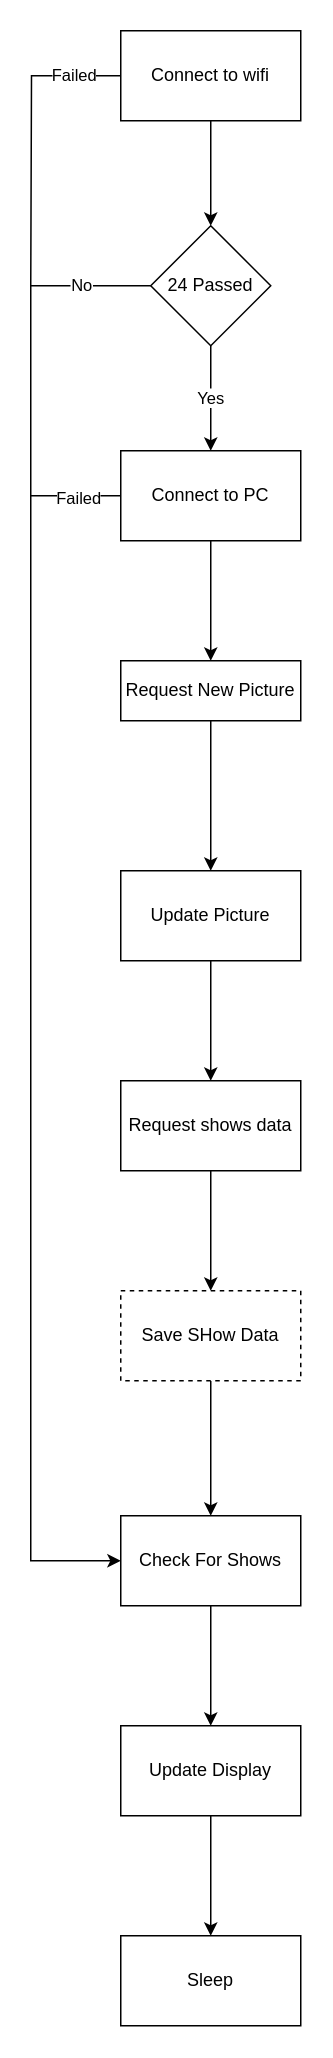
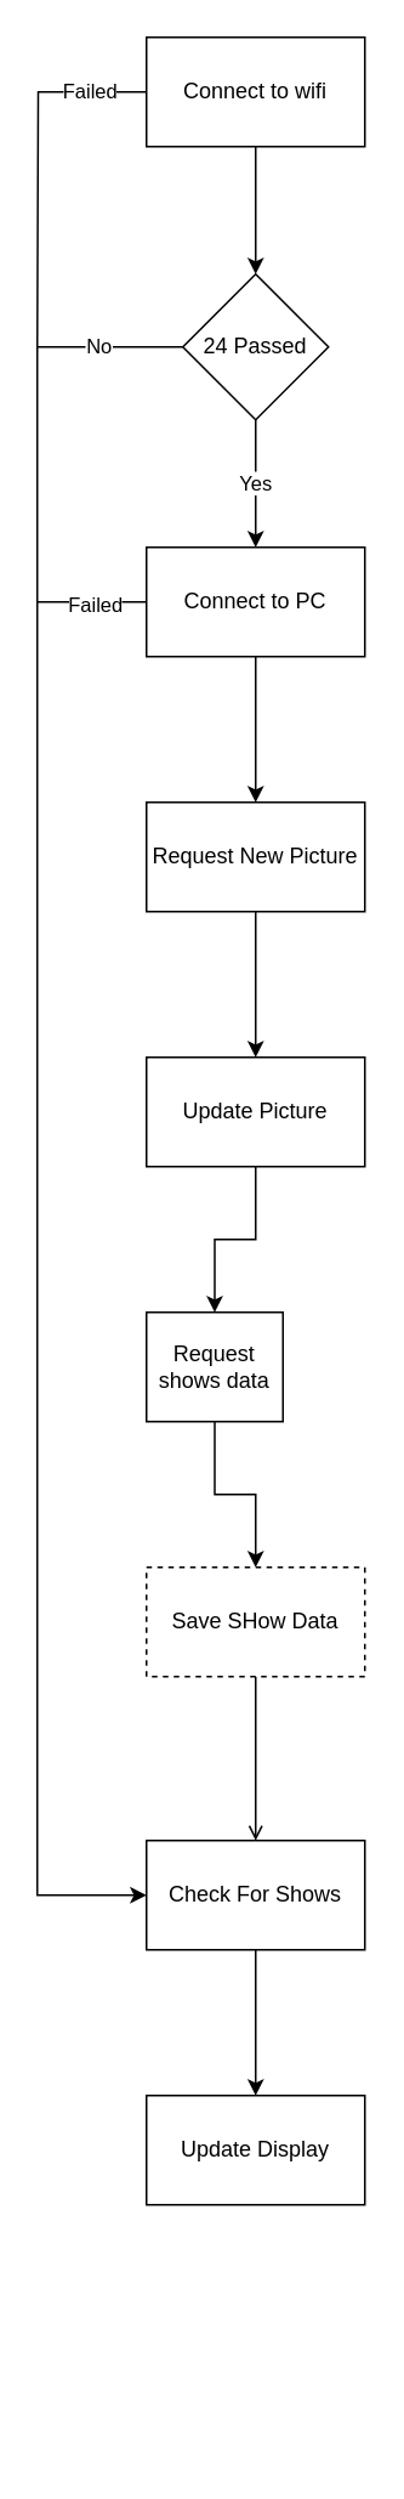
  <mxCell id="0" />
  <mxCell id="1" parent="0" />
  <mxCell id="2" value="" style="edgeStyle=orthogonalEdgeStyle;rounded=0;orthogonalLoop=1;jettySize=auto;html=1;" edge="1" parent="1" source="5" target="15"><mxGeometry relative="1" as="geometry" /></mxCell>
  <mxCell id="3" style="edgeStyle=orthogonalEdgeStyle;rounded=0;orthogonalLoop=1;jettySize=auto;html=1;exitX=0;exitY=0.5;exitDx=0;exitDy=0;endArrow=none;endFill=0;" edge="1" parent="1" source="5"><mxGeometry relative="1" as="geometry"><mxPoint x="20" y="190" as="targetPoint" /></mxGeometry></mxCell>
  <mxCell id="4" value="Failed" style="edgeLabel;html=1;align=center;verticalAlign=middle;resizable=0;points=[];" vertex="1" connectable="0" parent="3"><mxGeometry x="-0.679" y="-1" relative="1" as="geometry"><mxPoint as="offset" /></mxGeometry></mxCell>
  <mxCell id="5" value="Connect to wifi" style="whiteSpace=wrap;html=1;rounded=0;" vertex="1" parent="1"><mxGeometry x="80" y="20" width="120" height="60" as="geometry" /></mxCell>
  <mxCell id="6" value="" style="edgeStyle=orthogonalEdgeStyle;rounded=0;orthogonalLoop=1;jettySize=auto;html=1;" edge="1" parent="1" source="9" target="11"><mxGeometry relative="1" as="geometry" /></mxCell>
  <mxCell id="7" style="edgeStyle=orthogonalEdgeStyle;rounded=0;orthogonalLoop=1;jettySize=auto;html=1;endArrow=none;endFill=0;" edge="1" parent="1" source="9"><mxGeometry relative="1" as="geometry"><mxPoint x="20" y="330" as="targetPoint" /></mxGeometry></mxCell>
  <mxCell id="8" value="Failed" style="edgeLabel;html=1;align=center;verticalAlign=middle;resizable=0;points=[];" vertex="1" connectable="0" parent="7"><mxGeometry x="-0.056" y="1" relative="1" as="geometry"><mxPoint as="offset" /></mxGeometry></mxCell>
  <mxCell id="9" value="Connect to PC" style="whiteSpace=wrap;html=1;rounded=0;" vertex="1" parent="1"><mxGeometry x="80" y="300" width="120" height="60" as="geometry" /></mxCell>
  <mxCell id="10" value="" style="edgeStyle=orthogonalEdgeStyle;rounded=0;orthogonalLoop=1;jettySize=auto;html=1;" edge="1" parent="1" source="11" target="17"><mxGeometry relative="1" as="geometry" /></mxCell>
- <mxCell id="11" value="Request New Picture" style="whiteSpace=wrap;html=1;rounded=0;" vertex="1" parent="1"><mxGeometry x="80" y="440" width="120" height="40" as="geometry" /></mxCell>
+ <mxCell id="11" value="Request New Picture" style="whiteSpace=wrap;html=1;rounded=0;" vertex="1" parent="1"><mxGeometry x="80" y="440" width="120" height="60" as="geometry" /></mxCell>
  <mxCell id="12" value="Yes" style="edgeStyle=orthogonalEdgeStyle;rounded=0;orthogonalLoop=1;jettySize=auto;html=1;entryX=0.5;entryY=0;entryDx=0;entryDy=0;" edge="1" parent="1" source="15" target="9"><mxGeometry relative="1" as="geometry" /></mxCell>
  <mxCell id="13" style="edgeStyle=orthogonalEdgeStyle;rounded=0;orthogonalLoop=1;jettySize=auto;html=1;entryX=0;entryY=0.5;entryDx=0;entryDy=0;" edge="1" parent="1" source="15" target="21"><mxGeometry relative="1" as="geometry"><mxPoint x="20" y="890" as="targetPoint" /><Array as="points"><mxPoint x="20" y="190" /><mxPoint x="20" y="1040" /></Array></mxGeometry></mxCell>
  <mxCell id="14" value="No" style="edgeLabel;html=1;align=center;verticalAlign=middle;resizable=0;points=[];" vertex="1" connectable="0" parent="13"><mxGeometry x="-0.905" y="-1" relative="1" as="geometry"><mxPoint as="offset" /></mxGeometry></mxCell>
  <mxCell id="15" value="24 Passed" style="rhombus;whiteSpace=wrap;html=1;rounded=0;" vertex="1" parent="1"><mxGeometry x="100" y="150" width="80" height="80" as="geometry" /></mxCell>
  <mxCell id="16" value="" style="edgeStyle=orthogonalEdgeStyle;rounded=0;orthogonalLoop=1;jettySize=auto;html=1;" edge="1" parent="1" source="17" target="19"><mxGeometry relative="1" as="geometry" /></mxCell>
  <mxCell id="17" value="Update Picture" style="whiteSpace=wrap;html=1;rounded=0;" vertex="1" parent="1"><mxGeometry x="80" y="580" width="120" height="60" as="geometry" /></mxCell>
  <mxCell id="18" value="" style="edgeStyle=orthogonalEdgeStyle;rounded=0;orthogonalLoop=1;jettySize=auto;html=1;" edge="1" parent="1" source="19" target="23"><mxGeometry relative="1" as="geometry" /></mxCell>
- <mxCell id="19" value="Request shows data" style="whiteSpace=wrap;html=1;rounded=0;" vertex="1" parent="1"><mxGeometry x="80" y="720" width="120" height="60" as="geometry" /></mxCell>
+ <mxCell id="19" value="Request shows data" style="whiteSpace=wrap;html=1;rounded=0;" vertex="1" parent="1"><mxGeometry x="80" y="720" width="75" height="60" as="geometry" /></mxCell>
  <mxCell id="20" value="" style="edgeStyle=orthogonalEdgeStyle;rounded=0;orthogonalLoop=1;jettySize=auto;html=1;" edge="1" parent="1" source="21" target="25"><mxGeometry relative="1" as="geometry" /></mxCell>
  <mxCell id="21" value="Check For Shows" style="whiteSpace=wrap;html=1;rounded=0;" vertex="1" parent="1"><mxGeometry x="80" y="1010" width="120" height="60" as="geometry" /></mxCell>
- <mxCell id="22" style="edgeStyle=orthogonalEdgeStyle;rounded=0;orthogonalLoop=1;jettySize=auto;html=1;entryX=0.5;entryY=0;entryDx=0;entryDy=0;" edge="1" parent="1" source="23" target="21"><mxGeometry relative="1" as="geometry" /></mxCell>
+ <mxCell id="22" style="edgeStyle=orthogonalEdgeStyle;rounded=0;orthogonalLoop=1;jettySize=auto;html=1;entryX=0.5;entryY=0;entryDx=0;entryDy=0;endArrow=open;" edge="1" parent="1" source="23" target="21"><mxGeometry relative="1" as="geometry" /></mxCell>
  <mxCell id="23" value="Save SHow Data" style="whiteSpace=wrap;html=1;rounded=0;dashed=1;" vertex="1" parent="1"><mxGeometry x="80" y="860" width="120" height="60" as="geometry" /></mxCell>
- <mxCell id="24" value="" style="edgeStyle=orthogonalEdgeStyle;rounded=0;orthogonalLoop=1;jettySize=auto;html=1;" edge="1" parent="1" source="25" target="26"><mxGeometry relative="1" as="geometry" /></mxCell>
  <mxCell id="25" value="Update Display" style="whiteSpace=wrap;html=1;rounded=0;" vertex="1" parent="1"><mxGeometry x="80" y="1150" width="120" height="60" as="geometry" /></mxCell>
- <mxCell id="26" value="Sleep" style="whiteSpace=wrap;html=1;rounded=0;" vertex="1" parent="1"><mxGeometry x="80" y="1290" width="120" height="60" as="geometry" /></mxCell>
